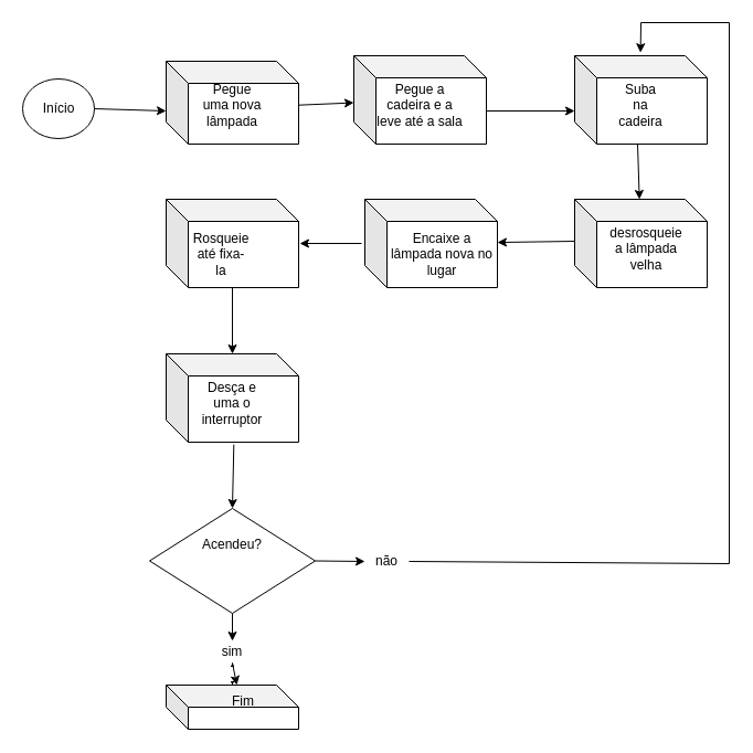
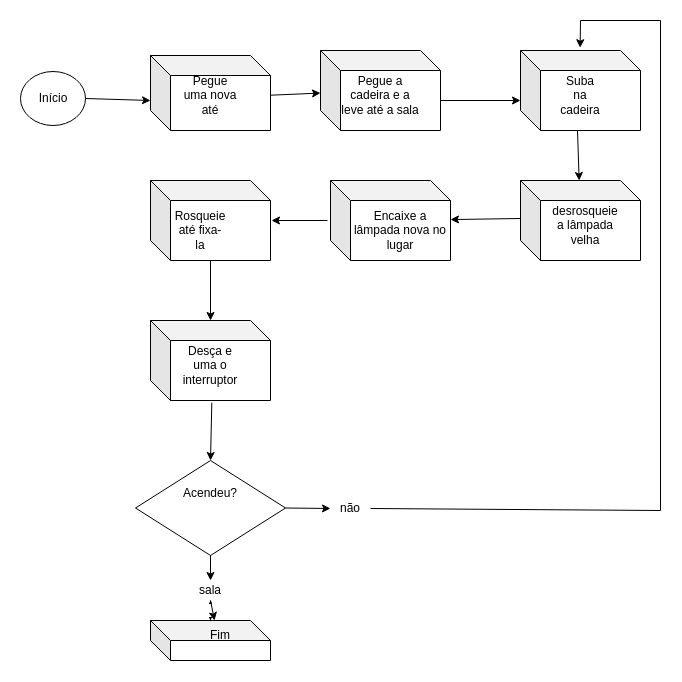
  <mxCell id="0" />
  <mxCell id="1" parent="0" />
  <mxCell id="2" value="" style="shape=cube;whiteSpace=wrap;html=1;boundedLbl=1;backgroundOutline=1;darkOpacity=0.05;darkOpacity2=0.1;" vertex="1" parent="1"><mxGeometry x="150" y="55" width="120" height="75" as="geometry" /></mxCell>
- <mxCell id="3" value="Pegue uma nova lâmpada" style="text;html=1;strokeColor=none;fillColor=none;align=center;verticalAlign=middle;whiteSpace=wrap;rounded=0;" vertex="1" parent="1"><mxGeometry x="180" y="85" width="60" height="20" as="geometry" /></mxCell>
+ <mxCell id="3" value="Pegue uma nova até" style="text;html=1;strokeColor=none;fillColor=none;align=center;verticalAlign=middle;whiteSpace=wrap;rounded=0;" vertex="1" parent="1"><mxGeometry x="180" y="85" width="60" height="20" as="geometry" /></mxCell>
  <mxCell id="4" value="" style="shape=cube;whiteSpace=wrap;html=1;boundedLbl=1;backgroundOutline=1;darkOpacity=0.05;darkOpacity2=0.1;" vertex="1" parent="1"><mxGeometry x="320" y="50" width="120" height="80" as="geometry" /></mxCell>
  <mxCell id="5" value="" style="shape=cube;whiteSpace=wrap;html=1;boundedLbl=1;backgroundOutline=1;darkOpacity=0.05;darkOpacity2=0.1;" vertex="1" parent="1"><mxGeometry x="520" y="50" width="120" height="80" as="geometry" /></mxCell>
  <mxCell id="6" value="" style="shape=cube;whiteSpace=wrap;html=1;boundedLbl=1;backgroundOutline=1;darkOpacity=0.05;darkOpacity2=0.1;" vertex="1" parent="1"><mxGeometry x="520" y="180" width="120" height="80" as="geometry" /></mxCell>
  <mxCell id="7" value="Encaixe a lâmpada nova no lugar" style="shape=cube;whiteSpace=wrap;html=1;boundedLbl=1;backgroundOutline=1;darkOpacity=0.05;darkOpacity2=0.1;" vertex="1" parent="1"><mxGeometry x="330" y="180" width="120" height="80" as="geometry" /></mxCell>
  <mxCell id="8" value="" style="shape=cube;whiteSpace=wrap;html=1;boundedLbl=1;backgroundOutline=1;darkOpacity=0.05;darkOpacity2=0.1;" vertex="1" parent="1"><mxGeometry x="150" y="180" width="120" height="80" as="geometry" /></mxCell>
  <mxCell id="9" value="" style="endArrow=classic;html=1;exitX=1.004;exitY=0.529;exitDx=0;exitDy=0;exitPerimeter=0;" edge="1" parent="1" source="2" target="4"><mxGeometry width="50" height="50" relative="1" as="geometry"><mxPoint x="270" y="120" as="sourcePoint" /><mxPoint x="320" y="70" as="targetPoint" /></mxGeometry></mxCell>
  <mxCell id="10" value="" style="endArrow=classic;html=1;exitX=0;exitY=0;exitDx=120;exitDy=50;exitPerimeter=0;entryX=0;entryY=0.625;entryDx=0;entryDy=0;entryPerimeter=0;" edge="1" parent="1" source="4" target="5"><mxGeometry width="50" height="50" relative="1" as="geometry"><mxPoint x="450" y="120" as="sourcePoint" /><mxPoint x="530" y="86" as="targetPoint" /></mxGeometry></mxCell>
  <mxCell id="11" value="" style="endArrow=classic;html=1;" edge="1" parent="1" target="6"><mxGeometry width="50" height="50" relative="1" as="geometry"><mxPoint x="577" y="130" as="sourcePoint" /><mxPoint x="610" y="130" as="targetPoint" /></mxGeometry></mxCell>
  <mxCell id="12" value="" style="endArrow=classic;html=1;" edge="1" parent="1" target="7"><mxGeometry width="50" height="50" relative="1" as="geometry"><mxPoint x="520" y="218" as="sourcePoint" /><mxPoint x="453" y="216" as="targetPoint" /><Array as="points" /></mxGeometry></mxCell>
  <mxCell id="13" value="" style="endArrow=classic;html=1;" edge="1" parent="1"><mxGeometry width="50" height="50" relative="1" as="geometry"><mxPoint x="327" y="220" as="sourcePoint" /><mxPoint x="271" y="220" as="targetPoint" /></mxGeometry></mxCell>
  <mxCell id="14" value="Rosqueie até fixa-la" style="text;html=1;strokeColor=none;fillColor=none;align=center;verticalAlign=middle;whiteSpace=wrap;rounded=0;" vertex="1" parent="1"><mxGeometry x="180" y="220" width="40" height="20" as="geometry" /></mxCell>
  <mxCell id="15" value="Suba na&lt;br&gt;cadeira" style="text;html=1;strokeColor=none;fillColor=none;align=center;verticalAlign=middle;whiteSpace=wrap;rounded=0;" vertex="1" parent="1"><mxGeometry x="560" y="85" width="40" height="20" as="geometry" /></mxCell>
  <mxCell id="16" value="desrosqueie a lâmpada velha" style="text;html=1;strokeColor=none;fillColor=none;align=center;verticalAlign=middle;whiteSpace=wrap;rounded=0;" vertex="1" parent="1"><mxGeometry x="570" y="220" width="30" height="10" as="geometry" /></mxCell>
  <mxCell id="17" value="Pegue a cadeira e a leve até a sala" style="text;html=1;strokeColor=none;fillColor=none;align=center;verticalAlign=middle;whiteSpace=wrap;rounded=0;" vertex="1" parent="1"><mxGeometry x="340" y="76.5" width="80" height="37" as="geometry" /></mxCell>
  <mxCell id="18" value="" style="shape=cube;whiteSpace=wrap;html=1;boundedLbl=1;backgroundOutline=1;darkOpacity=0.05;darkOpacity2=0.1;" vertex="1" parent="1"><mxGeometry x="150" y="320" width="120" height="80" as="geometry" /></mxCell>
  <mxCell id="19" value="Desça e uma o interruptor" style="text;html=1;strokeColor=none;fillColor=none;align=center;verticalAlign=middle;whiteSpace=wrap;rounded=0;" vertex="1" parent="1"><mxGeometry x="190" y="360" width="40" height="10" as="geometry" /></mxCell>
  <mxCell id="20" value="" style="endArrow=classic;html=1;" edge="1" parent="1" source="8" target="18"><mxGeometry width="50" height="50" relative="1" as="geometry"><mxPoint x="190" y="310" as="sourcePoint" /><mxPoint x="240" y="260" as="targetPoint" /></mxGeometry></mxCell>
  <mxCell id="21" value="" style="rhombus;whiteSpace=wrap;html=1;" vertex="1" parent="1"><mxGeometry x="135" y="460" width="150" height="95" as="geometry" /></mxCell>
  <mxCell id="22" value="Acendeu?" style="text;html=1;strokeColor=none;fillColor=none;align=center;verticalAlign=middle;whiteSpace=wrap;rounded=0;" vertex="1" parent="1"><mxGeometry x="190" y="483" width="40" height="20" as="geometry" /></mxCell>
  <mxCell id="23" value="" style="endArrow=classic;html=1;entryX=0.5;entryY=0;entryDx=0;entryDy=0;exitX=0.511;exitY=1.027;exitDx=0;exitDy=0;exitPerimeter=0;" edge="1" parent="1" source="18" target="21"><mxGeometry width="50" height="50" relative="1" as="geometry"><mxPoint x="190" y="450" as="sourcePoint" /><mxPoint x="240" y="400" as="targetPoint" /></mxGeometry></mxCell>
- <mxCell id="24" value="sim" style="text;html=1;strokeColor=none;fillColor=none;align=center;verticalAlign=middle;whiteSpace=wrap;rounded=0;" vertex="1" parent="1"><mxGeometry x="190" y="580" width="40" height="20" as="geometry" /></mxCell>
+ <mxCell id="24" value="sala" style="text;html=1;strokeColor=none;fillColor=none;align=center;verticalAlign=middle;whiteSpace=wrap;rounded=0;" vertex="1" parent="1"><mxGeometry x="190" y="580" width="40" height="20" as="geometry" /></mxCell>
  <mxCell id="25" value="não" style="text;html=1;strokeColor=none;fillColor=none;align=center;verticalAlign=middle;whiteSpace=wrap;rounded=0;" vertex="1" parent="1"><mxGeometry x="330" y="498" width="40" height="20" as="geometry" /></mxCell>
  <mxCell id="26" value="" style="endArrow=classic;html=1;entryX=0.5;entryY=0;entryDx=0;entryDy=0;exitX=0.5;exitY=1;exitDx=0;exitDy=0;" edge="1" parent="1" source="21" target="24"><mxGeometry width="50" height="50" relative="1" as="geometry"><mxPoint x="180" y="590" as="sourcePoint" /><mxPoint x="230" y="540" as="targetPoint" /></mxGeometry></mxCell>
  <mxCell id="27" value="" style="endArrow=classic;html=1;entryX=0;entryY=0.5;entryDx=0;entryDy=0;exitX=1;exitY=0.5;exitDx=0;exitDy=0;" edge="1" parent="1" source="21" target="25"><mxGeometry width="50" height="50" relative="1" as="geometry"><mxPoint x="280" y="530" as="sourcePoint" /><mxPoint x="330" y="480" as="targetPoint" /></mxGeometry></mxCell>
  <mxCell id="28" value="" style="shape=cube;whiteSpace=wrap;html=1;boundedLbl=1;backgroundOutline=1;darkOpacity=0.05;darkOpacity2=0.1;" vertex="1" parent="1"><mxGeometry x="150" y="620" width="120" height="40" as="geometry" /></mxCell>
  <mxCell id="29" value="Fim" style="text;html=1;strokeColor=none;fillColor=none;align=center;verticalAlign=middle;whiteSpace=wrap;rounded=0;" vertex="1" parent="1"><mxGeometry x="200" y="625" width="40" height="20" as="geometry" /></mxCell>
  <mxCell id="30" value="" style="endArrow=none;html=1;exitX=1;exitY=0.5;exitDx=0;exitDy=0;" edge="1" parent="1" source="25"><mxGeometry width="50" height="50" relative="1" as="geometry"><mxPoint x="360" y="540" as="sourcePoint" /><mxPoint x="660" y="510" as="targetPoint" /></mxGeometry></mxCell>
  <mxCell id="31" value="" style="endArrow=none;html=1;" edge="1" parent="1"><mxGeometry width="50" height="50" relative="1" as="geometry"><mxPoint x="660" y="510" as="sourcePoint" /><mxPoint x="660" y="20" as="targetPoint" /></mxGeometry></mxCell>
  <mxCell id="32" value="" style="endArrow=none;html=1;" edge="1" parent="1"><mxGeometry width="50" height="50" relative="1" as="geometry"><mxPoint x="580" y="20" as="sourcePoint" /><mxPoint x="660" y="20" as="targetPoint" /></mxGeometry></mxCell>
  <mxCell id="33" value="" style="endArrow=classic;html=1;entryX=0.497;entryY=-0.035;entryDx=0;entryDy=0;entryPerimeter=0;" edge="1" parent="1" target="5"><mxGeometry width="50" height="50" relative="1" as="geometry"><mxPoint x="580" y="20" as="sourcePoint" /><mxPoint x="590" y="20" as="targetPoint" /></mxGeometry></mxCell>
  <mxCell id="34" value="" style="ellipse;whiteSpace=wrap;html=1;" vertex="1" parent="1"><mxGeometry x="20" y="71" width="65" height="54" as="geometry" /></mxCell>
  <mxCell id="35" value="Início" style="text;html=1;strokeColor=none;fillColor=none;align=center;verticalAlign=middle;whiteSpace=wrap;rounded=0;" vertex="1" parent="1"><mxGeometry x="33" y="88" width="40" height="20" as="geometry" /></mxCell>
  <mxCell id="36" value="" style="endArrow=classic;html=1;exitX=1;exitY=0.5;exitDx=0;exitDy=0;" edge="1" parent="1" source="34"><mxGeometry width="50" height="50" relative="1" as="geometry"><mxPoint x="100" y="100" as="sourcePoint" /><mxPoint x="150" y="100" as="targetPoint" /></mxGeometry></mxCell>
  <mxCell id="37" style="edgeStyle=orthogonalEdgeStyle;rounded=0;orthogonalLoop=1;jettySize=auto;html=1;entryX=0.5;entryY=1;entryDx=0;entryDy=0;" edge="1" parent="1" target="24"><mxGeometry relative="1" as="geometry"><mxPoint x="210" y="620" as="sourcePoint" /><mxPoint x="210" y="610" as="targetPoint" /></mxGeometry></mxCell>
  <mxCell id="38" value="&amp;nbsp; &amp;nbsp; &amp;nbsp; &amp;nbsp; &amp;nbsp;&amp;nbsp;" style="endArrow=classic;html=1;exitX=0.5;exitY=1;exitDx=0;exitDy=0;" edge="1" parent="1" source="24"><mxGeometry width="50" height="50" relative="1" as="geometry"><mxPoint x="190" y="620" as="sourcePoint" /><mxPoint x="210" y="620" as="targetPoint" /></mxGeometry></mxCell>
  <mxCell id="39" value="" style="endArrow=classic;html=1;exitX=0.5;exitY=1;exitDx=0;exitDy=0;" edge="1" parent="1" source="24"><mxGeometry width="50" height="50" relative="1" as="geometry"><mxPoint x="190" y="630" as="sourcePoint" /><mxPoint x="214" y="620" as="targetPoint" /></mxGeometry></mxCell>
